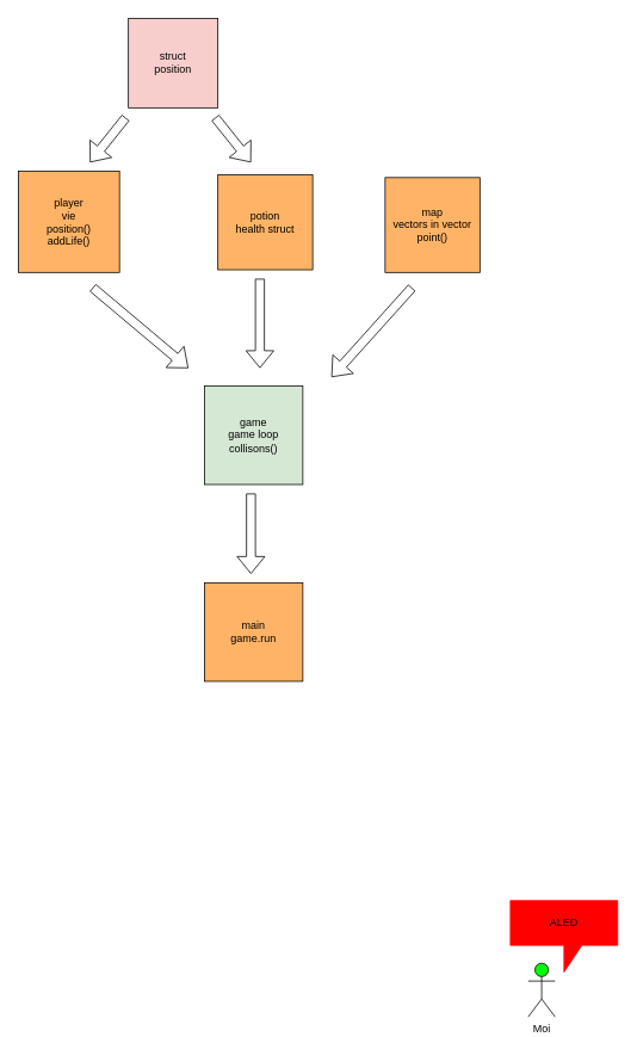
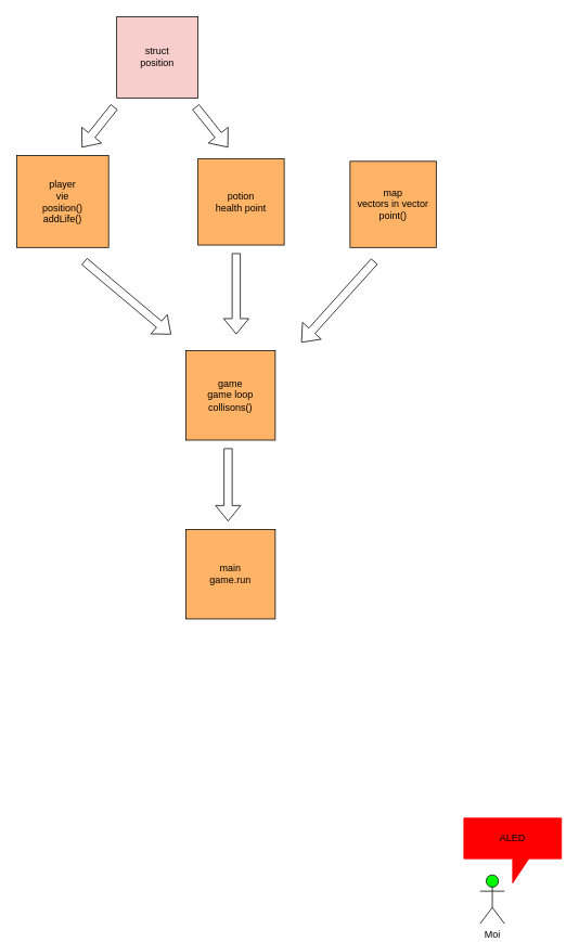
  <mxCell id="0" />
  <mxCell id="1" parent="0" />
  <mxCell id="2" value="Moi" style="shape=umlActor;verticalLabelPosition=bottom;labelBackgroundColor=#ffffff;verticalAlign=top;html=1;outlineConnect=0;fillColor=#00FF00;" vertex="1" parent="1"><mxGeometry x="590" y="1076" width="30" height="60" as="geometry" /></mxCell>
  <mxCell id="3" value="&lt;span style=&quot;background-color: rgb(255 , 0 , 0)&quot;&gt;ALED&lt;/span&gt;" style="shape=callout;whiteSpace=wrap;html=1;perimeter=calloutPerimeter;fillColor=#FF0000;strokeColor=#FF0000;" vertex="1" parent="1"><mxGeometry x="570" y="1006" width="120" height="80" as="geometry" /></mxCell>
  <mxCell id="4" value="main&lt;br&gt;game.run" style="whiteSpace=wrap;html=1;aspect=fixed;strokeColor=#000000;fillColor=#FFB366;" vertex="1" parent="1"><mxGeometry x="228" y="651" width="110" height="110" as="geometry" /></mxCell>
  <mxCell id="5" value="player&lt;br&gt;vie&lt;br&gt;position()&lt;br&gt;addLife()" style="whiteSpace=wrap;html=1;aspect=fixed;strokeColor=#000000;fillColor=#FFB366;" vertex="1" parent="1"><mxGeometry x="20" y="191" width="113" height="113" as="geometry" /></mxCell>
- <mxCell id="6" value="potion&lt;br&gt;health struct" style="whiteSpace=wrap;html=1;aspect=fixed;strokeColor=#000000;fillColor=#FFB366;" vertex="1" parent="1"><mxGeometry x="243" y="195" width="106" height="106" as="geometry" /></mxCell>
+ <mxCell id="6" value="potion&lt;br&gt;health point" style="whiteSpace=wrap;html=1;aspect=fixed;strokeColor=#000000;fillColor=#FFB366;" vertex="1" parent="1"><mxGeometry x="243" y="195" width="106" height="106" as="geometry" /></mxCell>
  <mxCell id="7" value="map&lt;br&gt;vectors in vector&lt;br&gt;point()" style="whiteSpace=wrap;html=1;aspect=fixed;strokeColor=#000000;fillColor=#FFB366;" vertex="1" parent="1"><mxGeometry x="430" y="198" width="106" height="106" as="geometry" /></mxCell>
  <mxCell id="8" value="struct&lt;br&gt;position" style="whiteSpace=wrap;html=1;aspect=fixed;strokeColor=#000000;fillColor=#f8cecc;" vertex="1" parent="1"><mxGeometry x="143" y="20" width="100" height="100" as="geometry" /></mxCell>
  <mxCell id="9" value="" style="shape=flexArrow;endArrow=classic;html=1;" edge="1" parent="1"><mxGeometry width="50" height="50" relative="1" as="geometry"><mxPoint x="140" y="131" as="sourcePoint" /><mxPoint x="100" y="181" as="targetPoint" /></mxGeometry></mxCell>
  <mxCell id="10" value="" style="shape=flexArrow;endArrow=classic;html=1;" edge="1" parent="1"><mxGeometry width="50" height="50" relative="1" as="geometry"><mxPoint x="240" y="131" as="sourcePoint" /><mxPoint x="280" y="181" as="targetPoint" /></mxGeometry></mxCell>
  <mxCell id="11" value="" style="shape=flexArrow;endArrow=classic;html=1;" edge="1" parent="1"><mxGeometry width="50" height="50" relative="1" as="geometry"><mxPoint x="103" y="321" as="sourcePoint" /><mxPoint x="210" y="411" as="targetPoint" /></mxGeometry></mxCell>
  <mxCell id="12" value="" style="shape=flexArrow;endArrow=classic;html=1;" edge="1" parent="1"><mxGeometry width="50" height="50" relative="1" as="geometry"><mxPoint x="290" y="311" as="sourcePoint" /><mxPoint x="290" y="411" as="targetPoint" /></mxGeometry></mxCell>
  <mxCell id="13" value="" style="shape=flexArrow;endArrow=classic;html=1;" edge="1" parent="1"><mxGeometry width="50" height="50" relative="1" as="geometry"><mxPoint x="280" y="551" as="sourcePoint" /><mxPoint x="280" y="641" as="targetPoint" /></mxGeometry></mxCell>
  <mxCell id="14" value="" style="shape=flexArrow;endArrow=classic;html=1;" edge="1" parent="1"><mxGeometry width="50" height="50" relative="1" as="geometry"><mxPoint x="460" y="321" as="sourcePoint" /><mxPoint x="370" y="421" as="targetPoint" /></mxGeometry></mxCell>
- <mxCell id="15" value="game&lt;br&gt;game loop&lt;br&gt;collisons()&lt;br&gt;" style="whiteSpace=wrap;html=1;aspect=fixed;strokeColor=#000000;fillColor=#d5e8d4;" vertex="1" parent="1"><mxGeometry x="228" y="431" width="110" height="110" as="geometry" /></mxCell>
+ <mxCell id="15" value="game&lt;br&gt;game loop&lt;br&gt;collisons()&lt;br&gt;" style="whiteSpace=wrap;html=1;aspect=fixed;strokeColor=#000000;fillColor=#FFB366;" vertex="1" parent="1"><mxGeometry x="228" y="431" width="110" height="110" as="geometry" /></mxCell>
